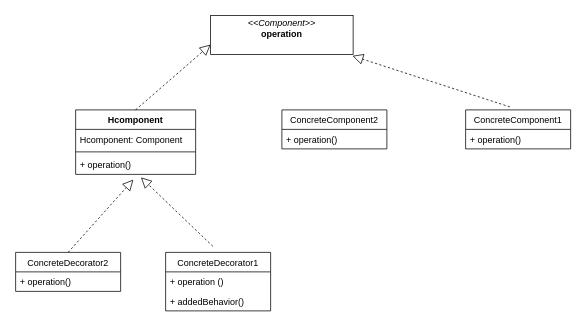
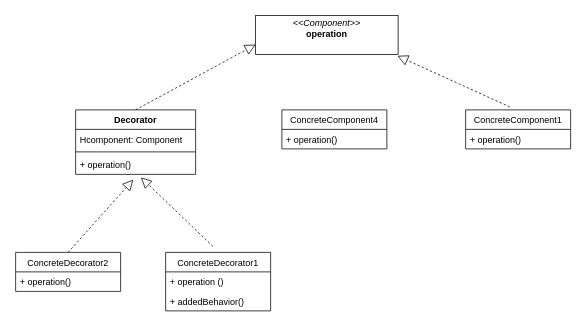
  <mxCell id="0" />
  <mxCell id="1" parent="0" />
  <mxCell id="2" value="ConcreteDecorator2" style="swimlane;fontStyle=0;childLayout=stackLayout;horizontal=1;startSize=26;fillColor=none;horizontalStack=0;resizeParent=1;resizeParentMax=0;resizeLast=0;collapsible=1;marginBottom=0;" vertex="1" parent="1"><mxGeometry y="336" width="140" height="52" as="geometry" x="20" /></mxCell>
  <mxCell id="3" value="+ operation()" style="text;strokeColor=none;fillColor=none;align=left;verticalAlign=top;spacingLeft=4;spacingRight=4;overflow=hidden;rotatable=0;points=[[0,0.5],[1,0.5]];portConstraint=eastwest;" vertex="1" parent="2"><mxGeometry y="26" width="140" height="26" as="geometry" /></mxCell>
- <mxCell id="4" value="ConcreteComponent2" style="swimlane;fontStyle=0;childLayout=stackLayout;horizontal=1;startSize=26;fillColor=none;horizontalStack=0;resizeParent=1;resizeParentMax=0;resizeLast=0;collapsible=1;marginBottom=0;" vertex="1" parent="1"><mxGeometry x="375" y="146" width="140" height="52" as="geometry" /></mxCell>
+ <mxCell id="4" value="ConcreteComponent4" style="swimlane;fontStyle=0;childLayout=stackLayout;horizontal=1;startSize=26;fillColor=none;horizontalStack=0;resizeParent=1;resizeParentMax=0;resizeLast=0;collapsible=1;marginBottom=0;" vertex="1" parent="1"><mxGeometry x="375" y="146" width="140" height="52" as="geometry" /></mxCell>
  <mxCell id="5" value="+ operation()" style="text;strokeColor=none;fillColor=none;align=left;verticalAlign=top;spacingLeft=4;spacingRight=4;overflow=hidden;rotatable=0;points=[[0,0.5],[1,0.5]];portConstraint=eastwest;" vertex="1" parent="4"><mxGeometry y="26" width="140" height="26" as="geometry" /></mxCell>
  <mxCell id="6" value="ConcreteComponent1" style="swimlane;fontStyle=0;childLayout=stackLayout;horizontal=1;startSize=26;fillColor=none;horizontalStack=0;resizeParent=1;resizeParentMax=0;resizeLast=0;collapsible=1;marginBottom=0;" vertex="1" parent="1"><mxGeometry x="620" y="146" width="140" height="52" as="geometry" /></mxCell>
  <mxCell id="7" value="+ operation()" style="text;strokeColor=none;fillColor=none;align=left;verticalAlign=top;spacingLeft=4;spacingRight=4;overflow=hidden;rotatable=0;points=[[0,0.5],[1,0.5]];portConstraint=eastwest;" vertex="1" parent="6"><mxGeometry y="26" width="140" height="26" as="geometry" /></mxCell>
  <mxCell id="8" value="ConcreteDecorator1" style="swimlane;fontStyle=0;childLayout=stackLayout;horizontal=1;startSize=26;fillColor=none;horizontalStack=0;resizeParent=1;resizeParentMax=0;resizeLast=0;collapsible=1;marginBottom=0;" vertex="1" parent="1"><mxGeometry x="220" y="336" width="140" height="78" as="geometry" /></mxCell>
  <mxCell id="9" value="+ operation ()" style="text;strokeColor=none;fillColor=none;align=left;verticalAlign=top;spacingLeft=4;spacingRight=4;overflow=hidden;rotatable=0;points=[[0,0.5],[1,0.5]];portConstraint=eastwest;" vertex="1" parent="8"><mxGeometry y="26" width="140" height="26" as="geometry" /></mxCell>
  <mxCell id="10" value="+ addedBehavior()" style="text;strokeColor=none;fillColor=none;align=left;verticalAlign=top;spacingLeft=4;spacingRight=4;overflow=hidden;rotatable=0;points=[[0,0.5],[1,0.5]];portConstraint=eastwest;" vertex="1" parent="8"><mxGeometry y="52" width="140" height="26" as="geometry" /></mxCell>
- <mxCell id="11" value="&lt;p style=&quot;margin: 0px ; margin-top: 4px ; text-align: center&quot;&gt;&lt;i&gt;&amp;lt;&amp;lt;Component&amp;gt;&amp;gt;&lt;/i&gt;&lt;br&gt;&lt;b&gt;operation&lt;/b&gt;&lt;/p&gt;" style="verticalAlign=top;align=left;overflow=fill;fontSize=12;fontFamily=Helvetica;html=1;" vertex="1" parent="1"><mxGeometry x="280" y="20" width="190" height="52" as="geometry" /></mxCell>
- <mxCell id="12" value="Hcomponent" style="swimlane;fontStyle=1;align=center;verticalAlign=top;childLayout=stackLayout;horizontal=1;startSize=26;horizontalStack=0;resizeParent=1;resizeParentMax=0;resizeLast=0;collapsible=1;marginBottom=0;" vertex="1" parent="1"><mxGeometry x="100" y="146" width="160" height="86" as="geometry" /></mxCell>
+ <mxCell id="11" value="&lt;p style=&quot;margin: 0px ; margin-top: 4px ; text-align: center&quot;&gt;&lt;i&gt;&amp;lt;&amp;lt;Component&amp;gt;&amp;gt;&lt;/i&gt;&lt;br&gt;&lt;b&gt;operation&lt;/b&gt;&lt;/p&gt;" style="verticalAlign=top;align=left;overflow=fill;fontSize=12;fontFamily=Helvetica;html=1;" vertex="1" parent="1"><mxGeometry x="340" y="20" width="190" height="52" as="geometry" /></mxCell>
+ <mxCell id="12" value="Decorator" style="swimlane;fontStyle=1;align=center;verticalAlign=top;childLayout=stackLayout;horizontal=1;startSize=26;horizontalStack=0;resizeParent=1;resizeParentMax=0;resizeLast=0;collapsible=1;marginBottom=0;" vertex="1" parent="1"><mxGeometry x="100" y="146" width="160" height="86" as="geometry" /></mxCell>
  <mxCell id="13" value="Hcomponent: Component" style="text;strokeColor=none;fillColor=none;align=left;verticalAlign=top;spacingLeft=4;spacingRight=4;overflow=hidden;rotatable=0;points=[[0,0.5],[1,0.5]];portConstraint=eastwest;" vertex="1" parent="12"><mxGeometry y="26" width="160" height="26" as="geometry" /></mxCell>
  <mxCell id="14" value="" style="line;strokeWidth=1;fillColor=none;align=left;verticalAlign=middle;spacingTop=-1;spacingLeft=3;spacingRight=3;rotatable=0;labelPosition=right;points=[];portConstraint=eastwest;" vertex="1" parent="12"><mxGeometry y="52" width="160" height="8" as="geometry" /></mxCell>
  <mxCell id="15" value="+ operation()" style="text;strokeColor=none;fillColor=none;align=left;verticalAlign=top;spacingLeft=4;spacingRight=4;overflow=hidden;rotatable=0;points=[[0,0.5],[1,0.5]];portConstraint=eastwest;" vertex="1" parent="12"><mxGeometry y="60" width="160" height="26" as="geometry" /></mxCell>
  <mxCell id="16" value="" style="endArrow=block;dashed=1;endFill=0;endSize=12;html=1;entryX=0;entryY=0.75;entryDx=0;entryDy=0;exitX=0.5;exitY=0;exitDx=0;exitDy=0;" edge="1" parent="1" source="12" target="11"><mxGeometry width="160" relative="1" as="geometry"><mxPoint x="140" y="106" as="sourcePoint" /><mxPoint x="300" y="106" as="targetPoint" /></mxGeometry></mxCell>
  <mxCell id="17" value="" style="endArrow=block;dashed=1;endFill=0;endSize=12;html=1;exitX=0.421;exitY=-0.077;exitDx=0;exitDy=0;exitPerimeter=0;entryX=0.995;entryY=1.038;entryDx=0;entryDy=0;entryPerimeter=0;" edge="1" parent="1" source="6" target="11"><mxGeometry width="160" relative="1" as="geometry"><mxPoint x="550" y="96" as="sourcePoint" /><mxPoint x="710" y="96" as="targetPoint" /></mxGeometry></mxCell>
  <mxCell id="18" value="" style="endArrow=block;dashed=1;endFill=0;endSize=12;html=1;entryX=0.481;entryY=1.269;entryDx=0;entryDy=0;entryPerimeter=0;exitX=0.5;exitY=0;exitDx=0;exitDy=0;" edge="1" parent="1" source="2" target="15"><mxGeometry width="160" relative="1" as="geometry"><mxPoint x="40" y="286" as="sourcePoint" /><mxPoint x="200" y="286" as="targetPoint" /></mxGeometry></mxCell>
  <mxCell id="19" value="" style="endArrow=block;dashed=1;endFill=0;endSize=12;html=1;entryX=0.544;entryY=1.154;entryDx=0;entryDy=0;entryPerimeter=0;exitX=0.45;exitY=-0.103;exitDx=0;exitDy=0;exitPerimeter=0;" edge="1" parent="1" source="8" target="15"><mxGeometry width="160" relative="1" as="geometry"><mxPoint x="240" y="286" as="sourcePoint" /><mxPoint x="400" y="286" as="targetPoint" /></mxGeometry></mxCell>
